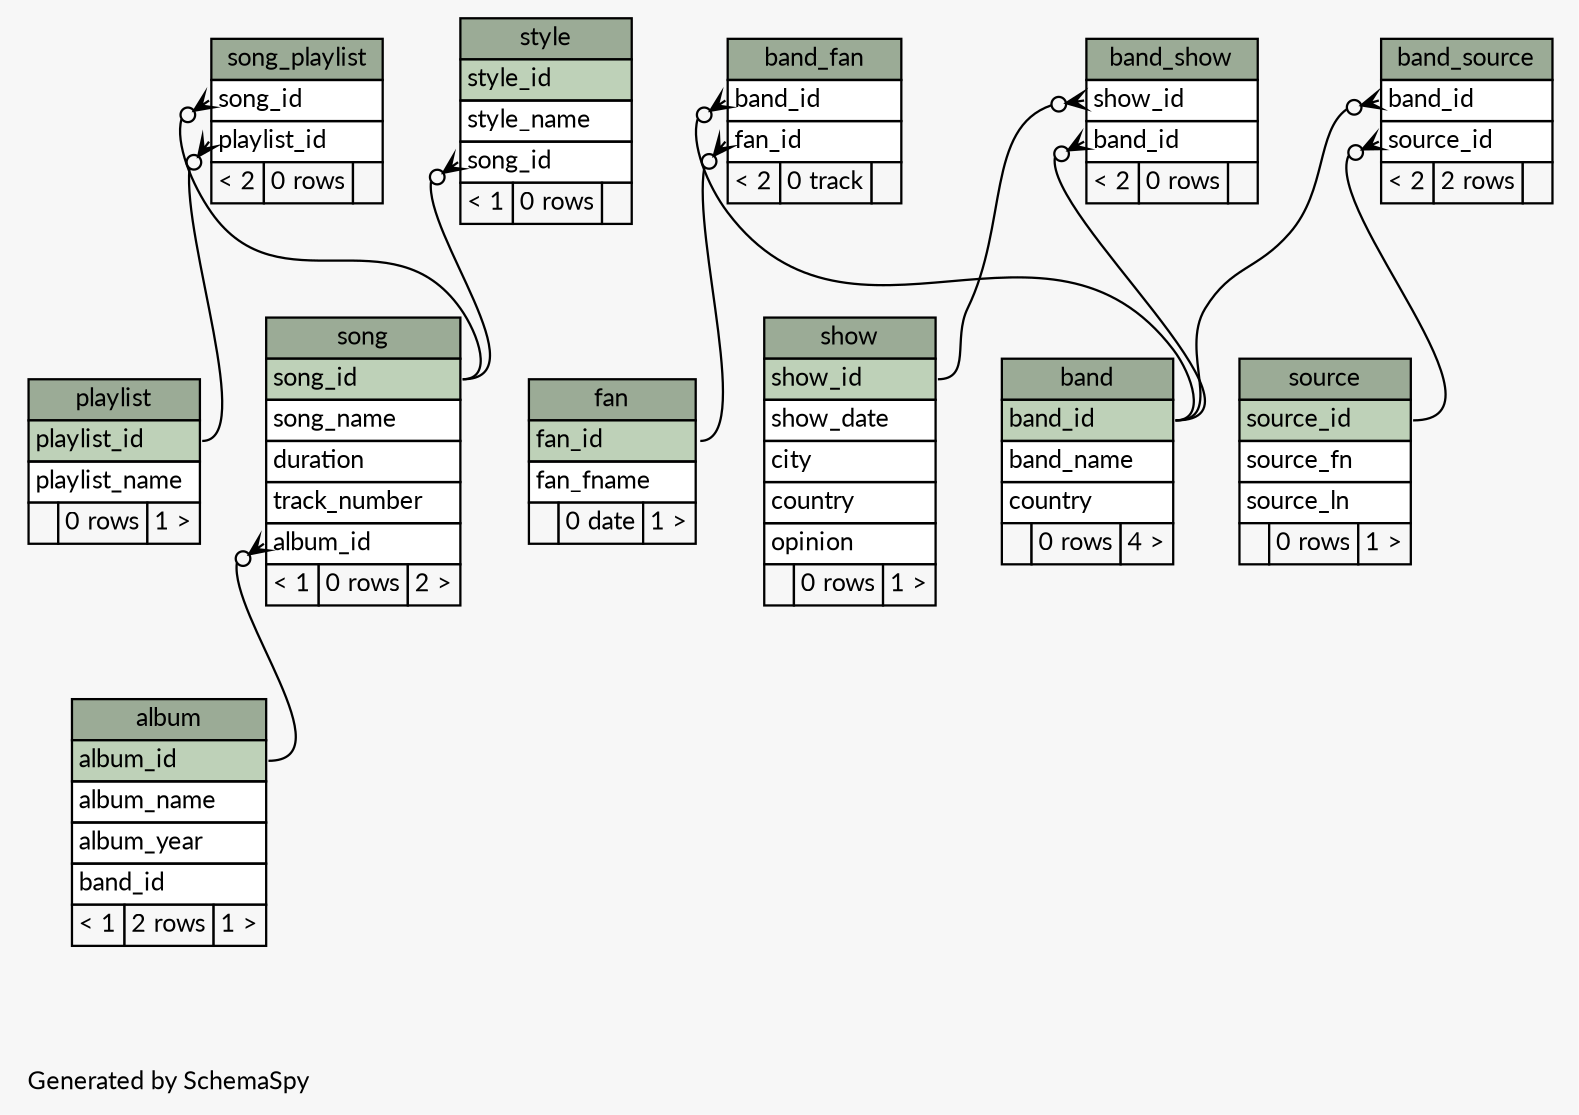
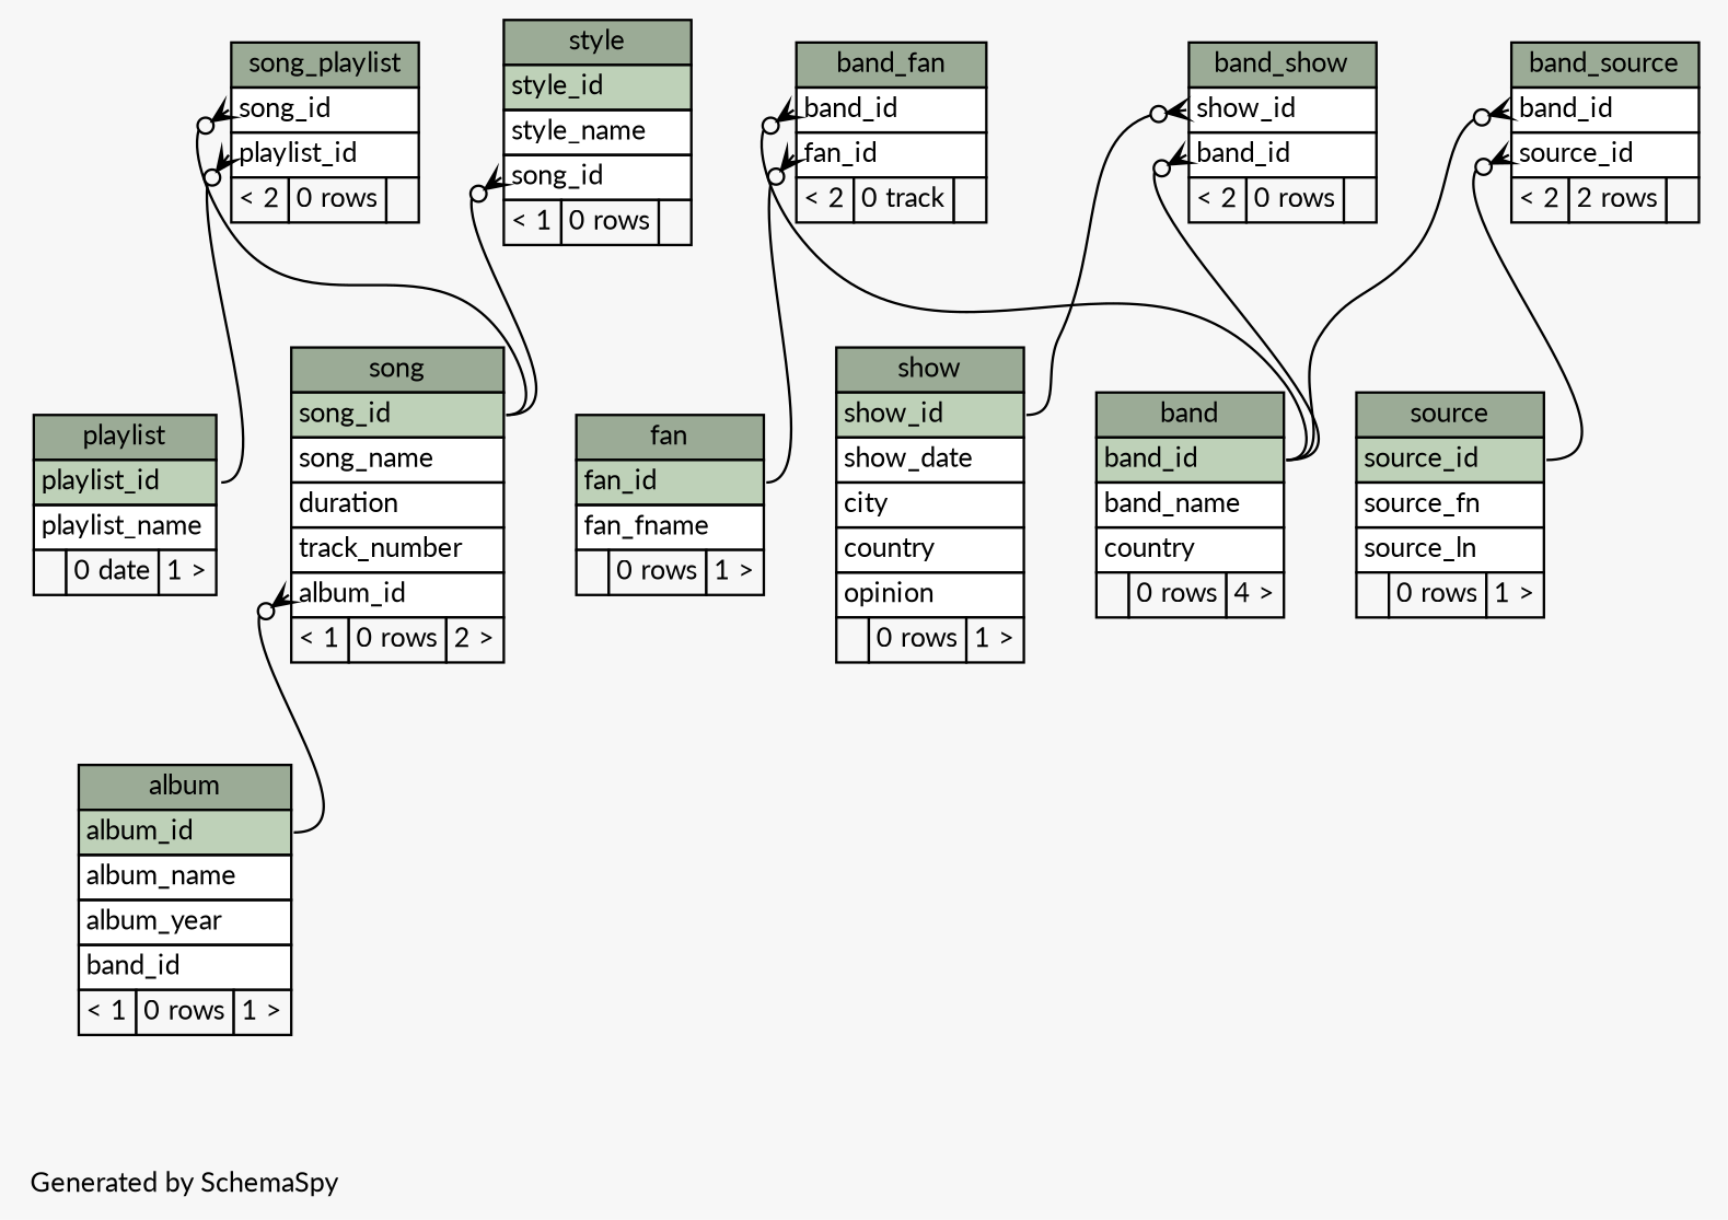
  digraph {
    bgcolor="#f7f7f7"
    fontname=Lato
    fontsize=11
    label="\nGenerated by SchemaSpy"
    labeljust=l
    nodesep=0.18
    rankdir=TB
    ranksep=0.46
    node [fontname=Lato fontsize=11 shape=plaintext]
    edge [arrowhead=none arrowsize=0.8 arrowtail=crowodot dir=back fontname=Lato headport="band_id:e" tailport="band_id:w"]
-   n1 [label=<     <TABLE BORDER="0" CELLBORDER="1" CELLSPACING="0" BGCOLOR="#ffffff">       <TR><TD COLSPAN="3" BGCOLOR="#9bab96" ALIGN="CENTER">album</TD></TR>       <TR><TD PORT="album_id" COLSPAN="3" BGCOLOR="#bed1b8" ALIGN="LEFT">album_id</TD></TR>       <TR><TD PORT="album_name" COLSPAN="3" ALIGN="LEFT">album_name</TD></TR>       <TR><TD PORT="album_year" COLSPAN="3" ALIGN="LEFT">album_year</TD></TR>       <TR><TD PORT="band_id" COLSPAN="3" ALIGN="LEFT">band_id</TD></TR>       <TR><TD ALIGN="LEFT" BGCOLOR="#f7f7f7">&lt; 1</TD><TD ALIGN="RIGHT" BGCOLOR="#f7f7f7">2 rows</TD><TD ALIGN="RIGHT" BGCOLOR="#f7f7f7">1 &gt;</TD></TR>     </TABLE>>]
+   n1 [label=<     <TABLE BORDER="0" CELLBORDER="1" CELLSPACING="0" BGCOLOR="#ffffff">       <TR><TD COLSPAN="3" BGCOLOR="#9bab96" ALIGN="CENTER">album</TD></TR>       <TR><TD PORT="album_id" COLSPAN="3" BGCOLOR="#bed1b8" ALIGN="LEFT">album_id</TD></TR>       <TR><TD PORT="album_name" COLSPAN="3" ALIGN="LEFT">album_name</TD></TR>       <TR><TD PORT="album_year" COLSPAN="3" ALIGN="LEFT">album_year</TD></TR>       <TR><TD PORT="band_id" COLSPAN="3" ALIGN="LEFT">band_id</TD></TR>       <TR><TD ALIGN="LEFT" BGCOLOR="#f7f7f7">&lt; 1</TD><TD ALIGN="RIGHT" BGCOLOR="#f7f7f7">0 rows</TD><TD ALIGN="RIGHT" BGCOLOR="#f7f7f7">1 &gt;</TD></TR>     </TABLE>>]
    n2 [label=<     <TABLE BORDER="0" CELLBORDER="1" CELLSPACING="0" BGCOLOR="#ffffff">       <TR><TD COLSPAN="3" BGCOLOR="#9bab96" ALIGN="CENTER">band</TD></TR>       <TR><TD PORT="band_id" COLSPAN="3" BGCOLOR="#bed1b8" ALIGN="LEFT">band_id</TD></TR>       <TR><TD PORT="band_name" COLSPAN="3" ALIGN="LEFT">band_name</TD></TR>       <TR><TD PORT="country" COLSPAN="3" ALIGN="LEFT">country</TD></TR>       <TR><TD ALIGN="LEFT" BGCOLOR="#f7f7f7">  </TD><TD ALIGN="RIGHT" BGCOLOR="#f7f7f7">0 rows</TD><TD ALIGN="RIGHT" BGCOLOR="#f7f7f7">4 &gt;</TD></TR>     </TABLE>>]
    n3 [label=<     <TABLE BORDER="0" CELLBORDER="1" CELLSPACING="0" BGCOLOR="#ffffff">       <TR><TD COLSPAN="3" BGCOLOR="#9bab96" ALIGN="CENTER">band_fan</TD></TR>       <TR><TD PORT="band_id" COLSPAN="3" ALIGN="LEFT">band_id</TD></TR>       <TR><TD PORT="fan_id" COLSPAN="3" ALIGN="LEFT">fan_id</TD></TR>       <TR><TD ALIGN="LEFT" BGCOLOR="#f7f7f7">&lt; 2</TD><TD ALIGN="RIGHT" BGCOLOR="#f7f7f7">0 track</TD><TD ALIGN="RIGHT" BGCOLOR="#f7f7f7">  </TD></TR>     </TABLE>>]
-   n4 [label=<     <TABLE BORDER="0" CELLBORDER="1" CELLSPACING="0" BGCOLOR="#ffffff">       <TR><TD COLSPAN="3" BGCOLOR="#9bab96" ALIGN="CENTER">fan</TD></TR>       <TR><TD PORT="fan_id" COLSPAN="3" BGCOLOR="#bed1b8" ALIGN="LEFT">fan_id</TD></TR>       <TR><TD PORT="fan_fname" COLSPAN="3" ALIGN="LEFT">fan_fname</TD></TR>       <TR><TD ALIGN="LEFT" BGCOLOR="#f7f7f7">  </TD><TD ALIGN="RIGHT" BGCOLOR="#f7f7f7">0 date</TD><TD ALIGN="RIGHT" BGCOLOR="#f7f7f7">1 &gt;</TD></TR>     </TABLE>>]
+   n4 [label=<     <TABLE BORDER="0" CELLBORDER="1" CELLSPACING="0" BGCOLOR="#ffffff">       <TR><TD COLSPAN="3" BGCOLOR="#9bab96" ALIGN="CENTER">fan</TD></TR>       <TR><TD PORT="fan_id" COLSPAN="3" BGCOLOR="#bed1b8" ALIGN="LEFT">fan_id</TD></TR>       <TR><TD PORT="fan_fname" COLSPAN="3" ALIGN="LEFT">fan_fname</TD></TR>       <TR><TD ALIGN="LEFT" BGCOLOR="#f7f7f7">  </TD><TD ALIGN="RIGHT" BGCOLOR="#f7f7f7">0 rows</TD><TD ALIGN="RIGHT" BGCOLOR="#f7f7f7">1 &gt;</TD></TR>     </TABLE>>]
    n5 [label=<     <TABLE BORDER="0" CELLBORDER="1" CELLSPACING="0" BGCOLOR="#ffffff">       <TR><TD COLSPAN="3" BGCOLOR="#9bab96" ALIGN="CENTER">band_show</TD></TR>       <TR><TD PORT="show_id" COLSPAN="3" ALIGN="LEFT">show_id</TD></TR>       <TR><TD PORT="band_id" COLSPAN="3" ALIGN="LEFT">band_id</TD></TR>       <TR><TD ALIGN="LEFT" BGCOLOR="#f7f7f7">&lt; 2</TD><TD ALIGN="RIGHT" BGCOLOR="#f7f7f7">0 rows</TD><TD ALIGN="RIGHT" BGCOLOR="#f7f7f7">  </TD></TR>     </TABLE>>]
    n6 [label=<     <TABLE BORDER="0" CELLBORDER="1" CELLSPACING="0" BGCOLOR="#ffffff">       <TR><TD COLSPAN="3" BGCOLOR="#9bab96" ALIGN="CENTER">show</TD></TR>       <TR><TD PORT="show_id" COLSPAN="3" BGCOLOR="#bed1b8" ALIGN="LEFT">show_id</TD></TR>       <TR><TD PORT="show_date" COLSPAN="3" ALIGN="LEFT">show_date</TD></TR>       <TR><TD PORT="city" COLSPAN="3" ALIGN="LEFT">city</TD></TR>       <TR><TD PORT="country" COLSPAN="3" ALIGN="LEFT">country</TD></TR>       <TR><TD PORT="opinion" COLSPAN="3" ALIGN="LEFT">opinion</TD></TR>       <TR><TD ALIGN="LEFT" BGCOLOR="#f7f7f7">  </TD><TD ALIGN="RIGHT" BGCOLOR="#f7f7f7">0 rows</TD><TD ALIGN="RIGHT" BGCOLOR="#f7f7f7">1 &gt;</TD></TR>     </TABLE>>]
    n7 [label=<     <TABLE BORDER="0" CELLBORDER="1" CELLSPACING="0" BGCOLOR="#ffffff">       <TR><TD COLSPAN="3" BGCOLOR="#9bab96" ALIGN="CENTER">band_source</TD></TR>       <TR><TD PORT="band_id" COLSPAN="3" ALIGN="LEFT">band_id</TD></TR>       <TR><TD PORT="source_id" COLSPAN="3" ALIGN="LEFT">source_id</TD></TR>       <TR><TD ALIGN="LEFT" BGCOLOR="#f7f7f7">&lt; 2</TD><TD ALIGN="RIGHT" BGCOLOR="#f7f7f7">2 rows</TD><TD ALIGN="RIGHT" BGCOLOR="#f7f7f7">  </TD></TR>     </TABLE>>]
    n8 [label=<     <TABLE BORDER="0" CELLBORDER="1" CELLSPACING="0" BGCOLOR="#ffffff">       <TR><TD COLSPAN="3" BGCOLOR="#9bab96" ALIGN="CENTER">source</TD></TR>       <TR><TD PORT="source_id" COLSPAN="3" BGCOLOR="#bed1b8" ALIGN="LEFT">source_id</TD></TR>       <TR><TD PORT="source_fn" COLSPAN="3" ALIGN="LEFT">source_fn</TD></TR>       <TR><TD PORT="source_ln" COLSPAN="3" ALIGN="LEFT">source_ln</TD></TR>       <TR><TD ALIGN="LEFT" BGCOLOR="#f7f7f7">  </TD><TD ALIGN="RIGHT" BGCOLOR="#f7f7f7">0 rows</TD><TD ALIGN="RIGHT" BGCOLOR="#f7f7f7">1 &gt;</TD></TR>     </TABLE>>]
-   n9 [label=<     <TABLE BORDER="0" CELLBORDER="1" CELLSPACING="0" BGCOLOR="#ffffff">       <TR><TD COLSPAN="3" BGCOLOR="#9bab96" ALIGN="CENTER">playlist</TD></TR>       <TR><TD PORT="playlist_id" COLSPAN="3" BGCOLOR="#bed1b8" ALIGN="LEFT">playlist_id</TD></TR>       <TR><TD PORT="playlist_name" COLSPAN="3" ALIGN="LEFT">playlist_name</TD></TR>       <TR><TD ALIGN="LEFT" BGCOLOR="#f7f7f7">  </TD><TD ALIGN="RIGHT" BGCOLOR="#f7f7f7">0 rows</TD><TD ALIGN="RIGHT" BGCOLOR="#f7f7f7">1 &gt;</TD></TR>     </TABLE>>]
+   n9 [label=<     <TABLE BORDER="0" CELLBORDER="1" CELLSPACING="0" BGCOLOR="#ffffff">       <TR><TD COLSPAN="3" BGCOLOR="#9bab96" ALIGN="CENTER">playlist</TD></TR>       <TR><TD PORT="playlist_id" COLSPAN="3" BGCOLOR="#bed1b8" ALIGN="LEFT">playlist_id</TD></TR>       <TR><TD PORT="playlist_name" COLSPAN="3" ALIGN="LEFT">playlist_name</TD></TR>       <TR><TD ALIGN="LEFT" BGCOLOR="#f7f7f7">  </TD><TD ALIGN="RIGHT" BGCOLOR="#f7f7f7">0 date</TD><TD ALIGN="RIGHT" BGCOLOR="#f7f7f7">1 &gt;</TD></TR>     </TABLE>>]
    n10 [label=<     <TABLE BORDER="0" CELLBORDER="1" CELLSPACING="0" BGCOLOR="#ffffff">       <TR><TD COLSPAN="3" BGCOLOR="#9bab96" ALIGN="CENTER">song</TD></TR>       <TR><TD PORT="song_id" COLSPAN="3" BGCOLOR="#bed1b8" ALIGN="LEFT">song_id</TD></TR>       <TR><TD PORT="song_name" COLSPAN="3" ALIGN="LEFT">song_name</TD></TR>       <TR><TD PORT="duration" COLSPAN="3" ALIGN="LEFT">duration</TD></TR>       <TR><TD PORT="track_number" COLSPAN="3" ALIGN="LEFT">track_number</TD></TR>       <TR><TD PORT="album_id" COLSPAN="3" ALIGN="LEFT">album_id</TD></TR>       <TR><TD ALIGN="LEFT" BGCOLOR="#f7f7f7">&lt; 1</TD><TD ALIGN="RIGHT" BGCOLOR="#f7f7f7">0 rows</TD><TD ALIGN="RIGHT" BGCOLOR="#f7f7f7">2 &gt;</TD></TR>     </TABLE>>]
    n11 [label=<     <TABLE BORDER="0" CELLBORDER="1" CELLSPACING="0" BGCOLOR="#ffffff">       <TR><TD COLSPAN="3" BGCOLOR="#9bab96" ALIGN="CENTER">song_playlist</TD></TR>       <TR><TD PORT="song_id" COLSPAN="3" ALIGN="LEFT">song_id</TD></TR>       <TR><TD PORT="playlist_id" COLSPAN="3" ALIGN="LEFT">playlist_id</TD></TR>       <TR><TD ALIGN="LEFT" BGCOLOR="#f7f7f7">&lt; 2</TD><TD ALIGN="RIGHT" BGCOLOR="#f7f7f7">0 rows</TD><TD ALIGN="RIGHT" BGCOLOR="#f7f7f7">  </TD></TR>     </TABLE>>]
    n12 [label=<     <TABLE BORDER="0" CELLBORDER="1" CELLSPACING="0" BGCOLOR="#ffffff">       <TR><TD COLSPAN="3" BGCOLOR="#9bab96" ALIGN="CENTER">style</TD></TR>       <TR><TD PORT="style_id" COLSPAN="3" BGCOLOR="#bed1b8" ALIGN="LEFT">style_id</TD></TR>       <TR><TD PORT="style_name" COLSPAN="3" ALIGN="LEFT">style_name</TD></TR>       <TR><TD PORT="song_id" COLSPAN="3" ALIGN="LEFT">song_id</TD></TR>       <TR><TD ALIGN="LEFT" BGCOLOR="#f7f7f7">&lt; 1</TD><TD ALIGN="RIGHT" BGCOLOR="#f7f7f7">0 rows</TD><TD ALIGN="RIGHT" BGCOLOR="#f7f7f7">  </TD></TR>     </TABLE>>]
    n3 -> n2
    n3 -> n4 [headport="fan_id:e" tailport="fan_id:w"]
    n5 -> n2
    n5 -> n6 [headport="show_id:e" tailport="show_id:w"]
    n7 -> n2
    n7 -> n8 [headport="source_id:e" tailport="source_id:w"]
    n10 -> n1 [headport="album_id:e" tailport="album_id:w"]
    n11 -> n9 [headport="playlist_id:e" tailport="playlist_id:w"]
    n11 -> n10 [headport="song_id:e" tailport="song_id:w"]
    n12 -> n10 [headport="song_id:e" tailport="song_id:w"]
  }
